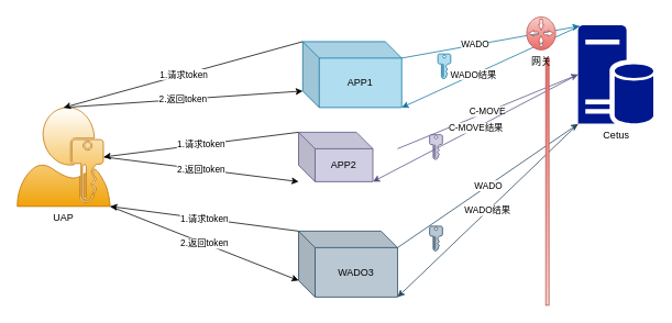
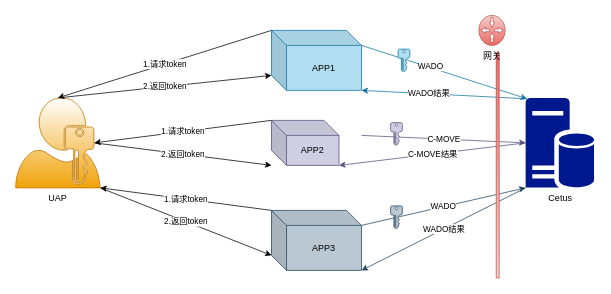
  <mxCell id="0" />
  <mxCell id="1" parent="0" />
  <mxCell id="2" value="2.返回token" style="edgeStyle=none;rounded=0;orthogonalLoop=1;jettySize=auto;html=1;exitX=0.5;exitY=0;exitDx=0;exitDy=0;exitPerimeter=0;entryX=0;entryY=0;entryDx=0;entryDy=60;entryPerimeter=0;" edge="1" parent="1" source="5" target="9"><mxGeometry relative="1" as="geometry" /></mxCell>
  <mxCell id="3" value="2.返回token" style="edgeStyle=none;rounded=0;orthogonalLoop=1;jettySize=auto;html=1;exitX=0.93;exitY=0.5;exitDx=0;exitDy=0;exitPerimeter=0;entryX=0;entryY=0;entryDx=0;entryDy=60;entryPerimeter=0;" edge="1" parent="1" source="5" target="12"><mxGeometry relative="1" as="geometry" /></mxCell>
  <mxCell id="4" value="2.返回token" style="edgeStyle=none;rounded=0;orthogonalLoop=1;jettySize=auto;html=1;exitX=1;exitY=1;exitDx=0;exitDy=0;exitPerimeter=0;entryX=0;entryY=0;entryDx=0;entryDy=60;entryPerimeter=0;" edge="1" parent="1" source="5" target="15"><mxGeometry relative="1" as="geometry" /></mxCell>
  <mxCell id="5" value="UAP" style="sketch=0;aspect=fixed;pointerEvents=1;shadow=0;dashed=0;html=1;strokeColor=#BD7000;labelPosition=center;verticalLabelPosition=bottom;verticalAlign=top;align=center;shape=mxgraph.mscae.enterprise.user_permissions;fillColor=#f0a30a;fontColor=#000000;gradientColor=#ffffff;gradientDirection=north;" vertex="1" parent="1"><mxGeometry x="20" y="130" width="112.8" height="120" as="geometry" /></mxCell>
  <mxCell id="6" value="1.请求token" style="rounded=0;orthogonalLoop=1;jettySize=auto;html=1;exitX=0;exitY=0;exitDx=0;exitDy=0;exitPerimeter=0;entryX=0.5;entryY=0;entryDx=0;entryDy=0;entryPerimeter=0;" edge="1" parent="1" source="9" target="5"><mxGeometry relative="1" as="geometry" /></mxCell>
  <mxCell id="7" style="edgeStyle=none;rounded=0;orthogonalLoop=1;jettySize=auto;html=1;exitX=0;exitY=0;exitDx=120;exitDy=20;exitPerimeter=0;entryX=0.02;entryY=0.01;entryDx=0;entryDy=0;entryPerimeter=0;fillColor=#b1ddf0;strokeColor=#10739e;" edge="1" parent="1" source="9" target="20"><mxGeometry relative="1" as="geometry" /></mxCell>
  <mxCell id="8" value="WADO" style="edgeLabel;html=1;align=center;verticalAlign=middle;resizable=0;points=[];" vertex="1" connectable="0" parent="7"><mxGeometry x="-0.182" y="2" relative="1" as="geometry"><mxPoint as="offset" /></mxGeometry></mxCell>
- <mxCell id="9" value="APP1" style="shape=cube;whiteSpace=wrap;html=1;boundedLbl=1;backgroundOutline=1;darkOpacity=0.05;darkOpacity2=0.1;fillColor=#b1ddf0;strokeColor=#10739e;" vertex="1" parent="1"><mxGeometry x="366.2" y="50" width="120" height="80" as="geometry" /></mxCell>
+ <mxCell id="9" value="APP1" style="shape=cube;whiteSpace=wrap;html=1;boundedLbl=1;backgroundOutline=1;darkOpacity=0.05;darkOpacity2=0.1;fillColor=#b1ddf0;strokeColor=#10739e;" vertex="1" parent="1"><mxGeometry x="361.2" y="40" width="120" height="80" as="geometry" /></mxCell>
  <mxCell id="10" value="1.请求token" style="rounded=0;orthogonalLoop=1;jettySize=auto;html=1;exitX=0;exitY=0;exitDx=0;exitDy=0;exitPerimeter=0;entryX=0.93;entryY=0.5;entryDx=0;entryDy=0;entryPerimeter=0;" edge="1" parent="1" source="12" target="5"><mxGeometry relative="1" as="geometry" /></mxCell>
  <mxCell id="11" value="C-MOVE" style="edgeStyle=none;rounded=0;orthogonalLoop=1;jettySize=auto;html=1;exitX=0;exitY=0;exitDx=120;exitDy=20;exitPerimeter=0;entryX=0;entryY=0.5;entryDx=0;entryDy=0;entryPerimeter=0;fillColor=#d0cee2;strokeColor=#56517e;" edge="1" parent="1" source="12" target="20"><mxGeometry relative="1" as="geometry" /></mxCell>
  <mxCell id="12" value="APP2" style="shape=cube;whiteSpace=wrap;html=1;boundedLbl=1;backgroundOutline=1;darkOpacity=0.05;darkOpacity2=0.1;fillColor=#d0cee2;strokeColor=#56517e;" vertex="1" parent="1"><mxGeometry x="361.2" y="160" width="90" height="60" as="geometry" /></mxCell>
  <mxCell id="13" value="1.请求token" style="rounded=0;orthogonalLoop=1;jettySize=auto;html=1;exitX=0;exitY=0;exitDx=0;exitDy=0;exitPerimeter=0;entryX=1;entryY=1;entryDx=0;entryDy=0;entryPerimeter=0;" edge="1" parent="1" source="15" target="5"><mxGeometry relative="1" as="geometry" /></mxCell>
  <mxCell id="14" value="WADO" style="edgeStyle=none;rounded=0;orthogonalLoop=1;jettySize=auto;html=1;exitX=0;exitY=0;exitDx=120;exitDy=20;exitPerimeter=0;entryX=0;entryY=1;entryDx=0;entryDy=0;entryPerimeter=0;fillColor=#bac8d3;strokeColor=#23445d;" edge="1" parent="1" source="15" target="20"><mxGeometry relative="1" as="geometry" /></mxCell>
- <mxCell id="15" value="WADO3" style="shape=cube;whiteSpace=wrap;html=1;boundedLbl=1;backgroundOutline=1;darkOpacity=0.05;darkOpacity2=0.1;fillColor=#bac8d3;strokeColor=#23445d;" vertex="1" parent="1"><mxGeometry x="361.2" y="280" width="120" height="80" as="geometry" /></mxCell>
+ <mxCell id="15" value="APP3" style="shape=cube;whiteSpace=wrap;html=1;boundedLbl=1;backgroundOutline=1;darkOpacity=0.05;darkOpacity2=0.1;fillColor=#bac8d3;strokeColor=#23445d;" vertex="1" parent="1"><mxGeometry x="361.2" y="280" width="120" height="80" as="geometry" /></mxCell>
  <mxCell id="16" style="edgeStyle=none;rounded=0;orthogonalLoop=1;jettySize=auto;html=1;exitX=0.02;exitY=0.01;exitDx=0;exitDy=0;exitPerimeter=0;entryX=1;entryY=1;entryDx=0;entryDy=0;entryPerimeter=0;fillColor=#b1ddf0;strokeColor=#10739e;" edge="1" parent="1" source="20" target="9"><mxGeometry relative="1" as="geometry" /></mxCell>
  <mxCell id="17" value="WADO结果" style="edgeLabel;html=1;align=center;verticalAlign=middle;resizable=0;points=[];" vertex="1" connectable="0" parent="16"><mxGeometry x="0.195" y="-1" relative="1" as="geometry"><mxPoint as="offset" /></mxGeometry></mxCell>
  <mxCell id="18" value="C-MOVE结果" style="edgeStyle=none;rounded=0;orthogonalLoop=1;jettySize=auto;html=1;exitX=0;exitY=0.5;exitDx=0;exitDy=0;exitPerimeter=0;entryX=1;entryY=1;entryDx=0;entryDy=0;entryPerimeter=0;fillColor=#d0cee2;strokeColor=#56517e;" edge="1" parent="1" source="20" target="12"><mxGeometry relative="1" as="geometry" /></mxCell>
  <mxCell id="19" value="WADO结果" style="edgeStyle=none;rounded=0;orthogonalLoop=1;jettySize=auto;html=1;exitX=0;exitY=1;exitDx=0;exitDy=0;exitPerimeter=0;entryX=1;entryY=1;entryDx=0;entryDy=0;entryPerimeter=0;fillColor=#bac8d3;strokeColor=#23445d;" edge="1" parent="1" source="20" target="15"><mxGeometry relative="1" as="geometry" /></mxCell>
- <mxCell id="20" value="Cetus" style="sketch=0;aspect=fixed;pointerEvents=1;shadow=0;dashed=0;html=1;strokeColor=none;labelPosition=center;verticalLabelPosition=bottom;verticalAlign=top;align=center;fillColor=#00188D;shape=mxgraph.mscae.enterprise.database_server" vertex="1" parent="1"><mxGeometry x="700" y="30" width="91.2" height="120" as="geometry" /></mxCell>
+ <mxCell id="20" value="Cetus" style="sketch=0;aspect=fixed;pointerEvents=1;shadow=0;dashed=0;html=1;strokeColor=none;labelPosition=center;verticalLabelPosition=bottom;verticalAlign=top;align=center;fillColor=#00188D;shape=mxgraph.mscae.enterprise.database_server" vertex="1" parent="1"><mxGeometry x="700" y="130" width="91.2" height="120" as="geometry" /></mxCell>
  <mxCell id="21" value="" style="sketch=0;aspect=fixed;pointerEvents=1;shadow=0;dashed=0;html=1;strokeColor=#10739e;labelPosition=center;verticalLabelPosition=bottom;verticalAlign=top;align=center;fillColor=#b1ddf0;shape=mxgraph.mscae.enterprise.key_permissions" vertex="1" parent="1"><mxGeometry x="530" y="65" width="15.6" height="30" as="geometry" /></mxCell>
  <mxCell id="22" value="" style="sketch=0;aspect=fixed;pointerEvents=1;shadow=0;dashed=0;html=1;strokeColor=#56517e;labelPosition=center;verticalLabelPosition=bottom;verticalAlign=top;align=center;fillColor=#d0cee2;shape=mxgraph.mscae.enterprise.key_permissions" vertex="1" parent="1"><mxGeometry x="520" y="163" width="15.6" height="30" as="geometry" /></mxCell>
  <mxCell id="23" value="" style="sketch=0;aspect=fixed;pointerEvents=1;shadow=0;dashed=0;html=1;strokeColor=#23445d;labelPosition=center;verticalLabelPosition=bottom;verticalAlign=top;align=center;fillColor=#bac8d3;shape=mxgraph.mscae.enterprise.key_permissions" vertex="1" parent="1"><mxGeometry x="520" y="274" width="15.6" height="30" as="geometry" /></mxCell>
  <mxCell id="24" value="" style="rounded=0;whiteSpace=wrap;html=1;gradientColor=#ea6b66;gradientDirection=north;fillColor=#f8cecc;strokeColor=#b85450;" vertex="1" parent="1"><mxGeometry x="660.72" y="70" width="4" height="300" as="geometry" /></mxCell>
  <mxCell id="25" value="网关" style="sketch=0;aspect=fixed;pointerEvents=1;shadow=0;dashed=0;html=1;strokeColor=#b85450;labelPosition=center;verticalLabelPosition=bottom;verticalAlign=top;align=center;fillColor=#f8cecc;shape=mxgraph.mscae.enterprise.gateway;gradientColor=#ea6b66;" vertex="1" parent="1"><mxGeometry x="637.72" y="20" width="35" height="40" as="geometry" /></mxCell>
